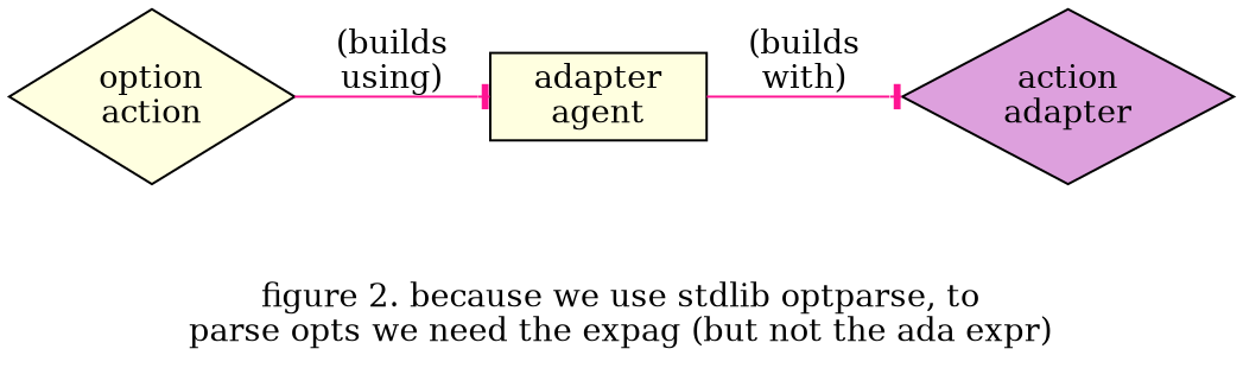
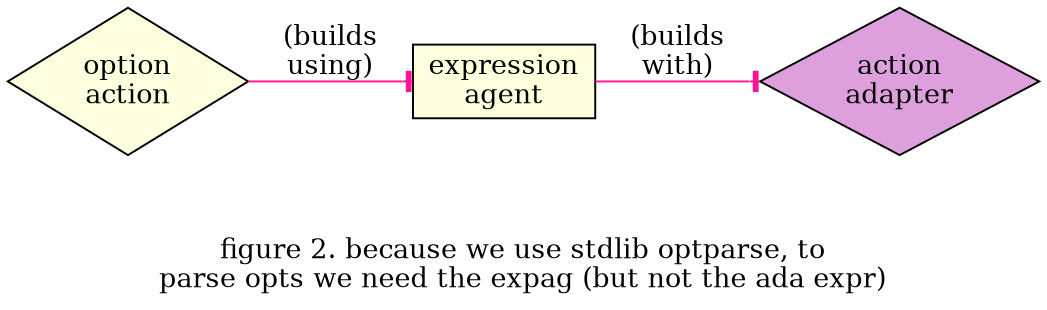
  digraph {
    label="figure 2. because we use stdlib optparse, to\nparse opts we need the expag (but not the ada expr)"
    rankdir=LR
    node [fillcolor=lightyellow shape=diamond style=filled]
    edge [arrowhead=tee color=deeppink]
    n1 [fillcolor=plum label="action\nadapter"]
-   n2 [label="adapter\nagent" shape=box]
+   n2 [label="expression\nagent" shape=box]
    n3 [label="option\naction"]
    n2 -> n1 [label="(builds\nwith)"]
    n3 -> n2 [label="(builds\nusing)"]
  }
